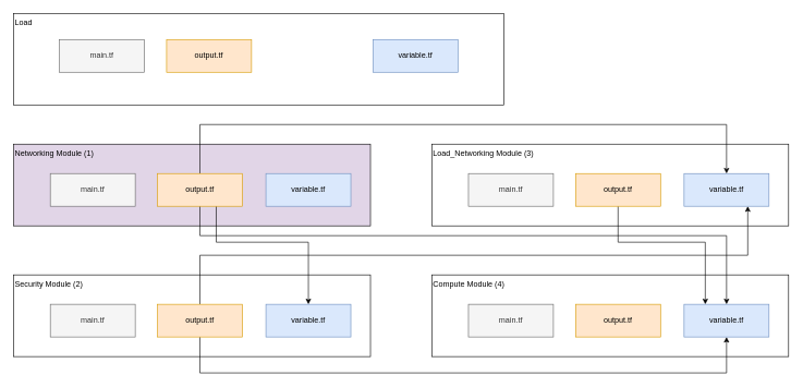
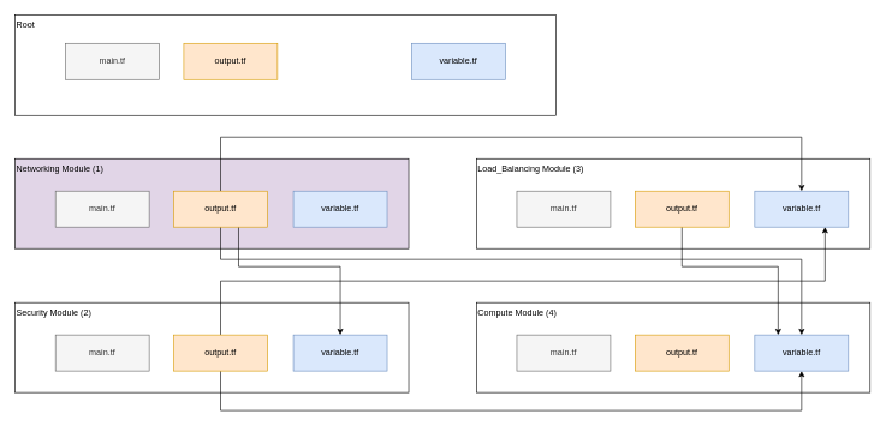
  <mxCell id="0" />
  <mxCell id="1" parent="0" />
  <mxCell id="2" value="Security Module (2)" style="rounded=0;whiteSpace=wrap;html=1;align=left;verticalAlign=top;" vertex="1" parent="1"><mxGeometry x="20" y="420" width="546" height="125" as="geometry" /></mxCell>
- <mxCell id="3" value="Load_Networking Module (3)" style="rounded=0;whiteSpace=wrap;html=1;align=left;verticalAlign=top;" vertex="1" parent="1"><mxGeometry x="660" y="220" width="546" height="125" as="geometry" /></mxCell>
+ <mxCell id="3" value="Load_Balancing Module (3)" style="rounded=0;whiteSpace=wrap;html=1;align=left;verticalAlign=top;" vertex="1" parent="1"><mxGeometry x="660" y="220" width="546" height="125" as="geometry" /></mxCell>
  <mxCell id="4" value="Compute Module (4)" style="rounded=0;whiteSpace=wrap;html=1;align=left;verticalAlign=top;" vertex="1" parent="1"><mxGeometry x="660" y="420" width="546" height="125" as="geometry" /></mxCell>
  <mxCell id="5" value="Networking Module (1)" style="rounded=0;whiteSpace=wrap;html=1;align=left;verticalAlign=top;fillColor=#e1d5e7;" vertex="1" parent="1"><mxGeometry x="20" y="220" width="546" height="125" as="geometry" /></mxCell>
- <mxCell id="6" value="Load" style="rounded=0;whiteSpace=wrap;html=1;align=left;verticalAlign=top;" vertex="1" parent="1"><mxGeometry x="20" y="20" width="750" height="140" as="geometry" /></mxCell>
+ <mxCell id="6" value="Root" style="rounded=0;whiteSpace=wrap;html=1;align=left;verticalAlign=top;" vertex="1" parent="1"><mxGeometry x="20" y="20" width="750" height="140" as="geometry" /></mxCell>
  <mxCell id="7" value="main.tf" style="rounded=0;whiteSpace=wrap;html=1;fillColor=#f5f5f5;fontColor=#333333;strokeColor=#666666;" vertex="1" parent="1"><mxGeometry x="90" y="60" width="130" height="50" as="geometry" /></mxCell>
  <mxCell id="8" value="variable.tf" style="rounded=0;whiteSpace=wrap;html=1;fillColor=#dae8fc;strokeColor=#6c8ebf;" vertex="1" parent="1"><mxGeometry x="570" y="60" width="130" height="50" as="geometry" /></mxCell>
  <mxCell id="9" value="output.tf" style="rounded=0;whiteSpace=wrap;html=1;fillColor=#ffe6cc;strokeColor=#d79b00;" vertex="1" parent="1"><mxGeometry x="254" y="60" width="130" height="50" as="geometry" /></mxCell>
  <mxCell id="10" value="main.tf" style="rounded=0;whiteSpace=wrap;html=1;fillColor=#f5f5f5;fontColor=#333333;strokeColor=#666666;" vertex="1" parent="1"><mxGeometry x="76" y="265" width="130" height="50" as="geometry" /></mxCell>
  <mxCell id="11" value="variable.tf" style="rounded=0;whiteSpace=wrap;html=1;fillColor=#dae8fc;strokeColor=#6c8ebf;" vertex="1" parent="1"><mxGeometry x="406" y="265" width="130" height="50" as="geometry" /></mxCell>
  <mxCell id="12" style="edgeStyle=orthogonalEdgeStyle;rounded=0;orthogonalLoop=1;jettySize=auto;html=1;entryX=0.5;entryY=0;entryDx=0;entryDy=0;" edge="1" parent="1" source="15" target="22"><mxGeometry relative="1" as="geometry"><Array as="points"><mxPoint x="305" y="190" /><mxPoint x="1111" y="190" /></Array></mxGeometry></mxCell>
  <mxCell id="13" style="edgeStyle=orthogonalEdgeStyle;rounded=0;orthogonalLoop=1;jettySize=auto;html=1;entryX=0.5;entryY=0;entryDx=0;entryDy=0;" edge="1" parent="1" source="15" target="17"><mxGeometry relative="1" as="geometry"><Array as="points"><mxPoint x="330" y="370" /><mxPoint x="471" y="370" /></Array></mxGeometry></mxCell>
  <mxCell id="14" style="edgeStyle=orthogonalEdgeStyle;rounded=0;orthogonalLoop=1;jettySize=auto;html=1;entryX=0.5;entryY=0;entryDx=0;entryDy=0;" edge="1" parent="1" source="15" target="26"><mxGeometry relative="1" as="geometry"><Array as="points"><mxPoint x="305" y="360" /><mxPoint x="1111" y="360" /></Array></mxGeometry></mxCell>
  <mxCell id="15" value="output.tf" style="rounded=0;whiteSpace=wrap;html=1;fillColor=#ffe6cc;strokeColor=#d79b00;" vertex="1" parent="1"><mxGeometry x="240" y="265" width="130" height="50" as="geometry" /></mxCell>
  <mxCell id="16" value="main.tf" style="rounded=0;whiteSpace=wrap;html=1;fillColor=#f5f5f5;fontColor=#333333;strokeColor=#666666;" vertex="1" parent="1"><mxGeometry x="76" y="465" width="130" height="50" as="geometry" /></mxCell>
  <mxCell id="17" value="variable.tf" style="rounded=0;whiteSpace=wrap;html=1;fillColor=#dae8fc;strokeColor=#6c8ebf;" vertex="1" parent="1"><mxGeometry x="406" y="465" width="130" height="50" as="geometry" /></mxCell>
  <mxCell id="18" style="edgeStyle=orthogonalEdgeStyle;rounded=0;orthogonalLoop=1;jettySize=auto;html=1;entryX=0.5;entryY=1;entryDx=0;entryDy=0;" edge="1" parent="1" source="20" target="26"><mxGeometry relative="1" as="geometry"><Array as="points"><mxPoint x="305" y="570" /><mxPoint x="1111" y="570" /></Array></mxGeometry></mxCell>
  <mxCell id="19" style="edgeStyle=orthogonalEdgeStyle;rounded=0;orthogonalLoop=1;jettySize=auto;html=1;entryX=0.75;entryY=1;entryDx=0;entryDy=0;" edge="1" parent="1" source="20" target="22"><mxGeometry relative="1" as="geometry"><Array as="points"><mxPoint x="305" y="390" /><mxPoint x="1144" y="390" /></Array></mxGeometry></mxCell>
  <mxCell id="20" value="output.tf" style="rounded=0;whiteSpace=wrap;html=1;fillColor=#ffe6cc;strokeColor=#d79b00;" vertex="1" parent="1"><mxGeometry x="240" y="465" width="130" height="50" as="geometry" /></mxCell>
  <mxCell id="21" value="main.tf" style="rounded=0;whiteSpace=wrap;html=1;fillColor=#f5f5f5;fontColor=#333333;strokeColor=#666666;" vertex="1" parent="1"><mxGeometry x="716" y="265" width="130" height="50" as="geometry" /></mxCell>
  <mxCell id="22" value="variable.tf" style="rounded=0;whiteSpace=wrap;html=1;fillColor=#dae8fc;strokeColor=#6c8ebf;" vertex="1" parent="1"><mxGeometry x="1046" y="265" width="130" height="50" as="geometry" /></mxCell>
  <mxCell id="23" style="edgeStyle=orthogonalEdgeStyle;rounded=0;orthogonalLoop=1;jettySize=auto;html=1;entryX=0.25;entryY=0;entryDx=0;entryDy=0;" edge="1" parent="1" source="24" target="26"><mxGeometry relative="1" as="geometry"><Array as="points"><mxPoint x="945" y="370" /><mxPoint x="1079" y="370" /></Array></mxGeometry></mxCell>
  <mxCell id="24" value="output.tf" style="rounded=0;whiteSpace=wrap;html=1;fillColor=#ffe6cc;strokeColor=#d79b00;" vertex="1" parent="1"><mxGeometry x="880" y="265" width="130" height="50" as="geometry" /></mxCell>
  <mxCell id="25" value="main.tf" style="rounded=0;whiteSpace=wrap;html=1;fillColor=#f5f5f5;fontColor=#333333;strokeColor=#666666;" vertex="1" parent="1"><mxGeometry x="716" y="465" width="130" height="50" as="geometry" /></mxCell>
  <mxCell id="26" value="variable.tf" style="rounded=0;whiteSpace=wrap;html=1;fillColor=#dae8fc;strokeColor=#6c8ebf;" vertex="1" parent="1"><mxGeometry x="1046" y="465" width="130" height="50" as="geometry" /></mxCell>
  <mxCell id="27" value="output.tf" style="rounded=0;whiteSpace=wrap;html=1;fillColor=#ffe6cc;strokeColor=#d79b00;" vertex="1" parent="1"><mxGeometry x="880" y="465" width="130" height="50" as="geometry" /></mxCell>
